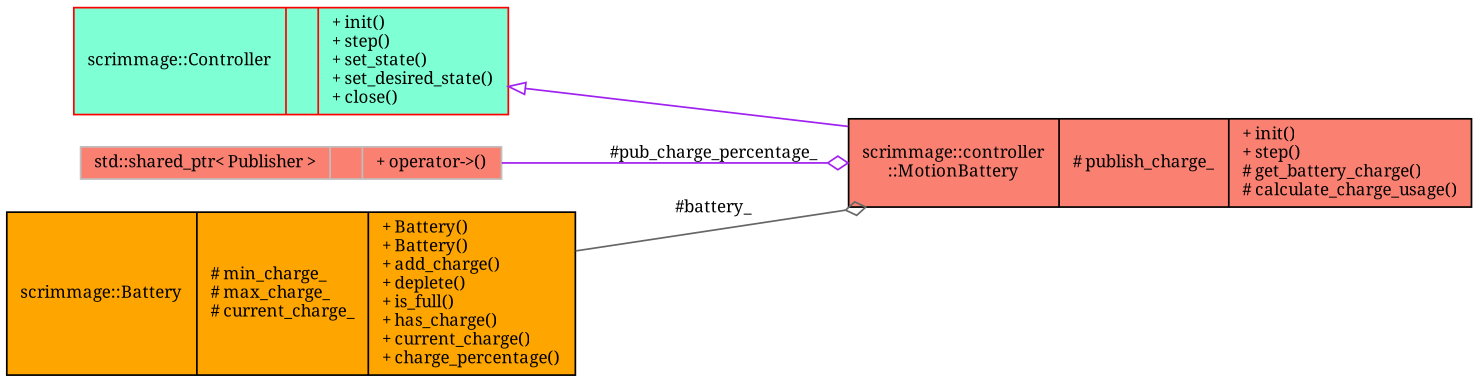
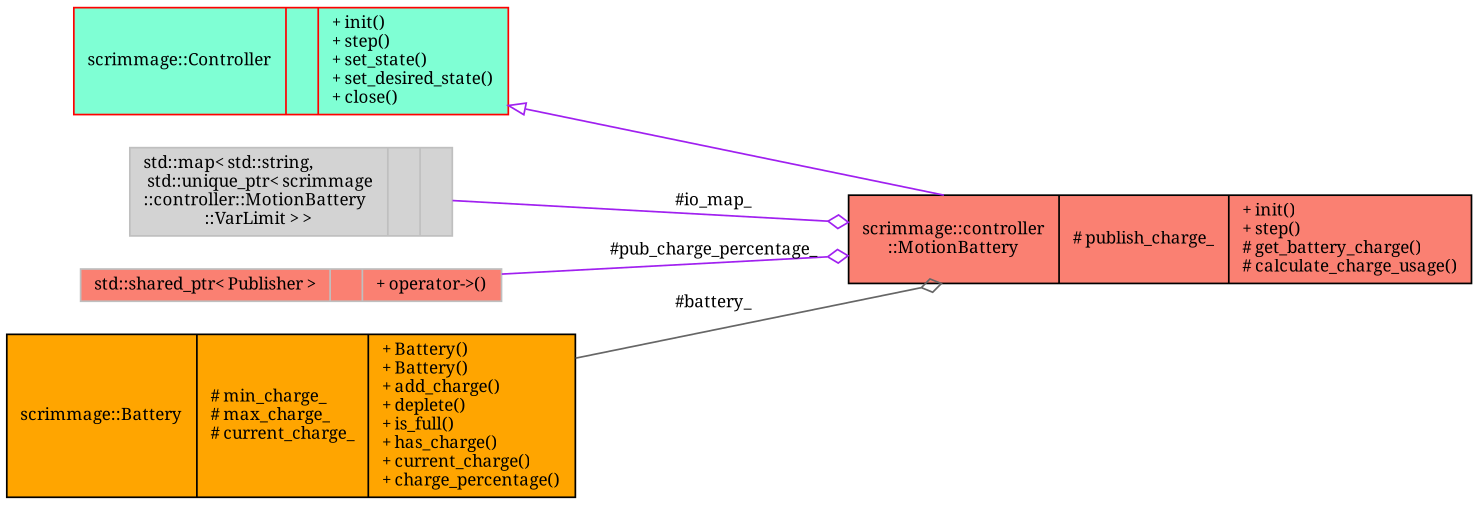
  digraph {
    rankdir=LR
    fontname="Noto Serif"
    node [color=black fillcolor=salmon fontname="Noto Serif" fontsize=10 shape=record style=filled]
    edge [color=purple fontname="Noto Serif" fontsize=10 labelfontname=Helvetica labelfontsize=10 style=solid arrowhead=odiamond]
    n1 [fontcolor=black height=0.2 label="{scrimmage::controller\l::MotionBattery\n|# publish_charge_\l|+ init()\l+ step()\l# get_battery_charge()\l# calculate_charge_usage()\l}" width=0.4]
    n2 [color=red fillcolor=aquamarine height=0.2 label="{scrimmage::Controller\n||+ init()\l+ step()\l+ set_state()\l+ set_desired_state()\l+ close()\l}" width=0.4]
+   n3 [color=grey75 fillcolor=lightgrey height=0.2 label="{std::map\< std::string,\l std::unique_ptr\< scrimmage\l::controller::MotionBattery\l::VarLimit \> \>\n||}" width=0.4]
    n4 [color=grey75 height=0.2 label="{std::shared_ptr\< Publisher \>\n||+ operator-\>()\l}" width=0.4]
    n5 [fillcolor=orange height=0.2 label="{scrimmage::Battery\n|# min_charge_\l# max_charge_\l# current_charge_\l|+ Battery()\l+ Battery()\l+ add_charge()\l+ deplete()\l+ is_full()\l+ has_charge()\l+ current_charge()\l+ charge_percentage()\l}" width=0.4]
    n2 -> n1 [arrowtail=onormal dir=back arrowhead=""]
+   n3 -> n1 [label=" #io_map_"]
    n4 -> n1 [label=" #pub_charge_percentage_"]
    n5 -> n1 [color=gray40 label=" #battery_"]
  }
